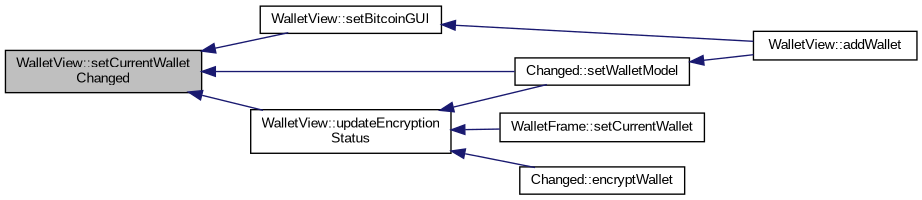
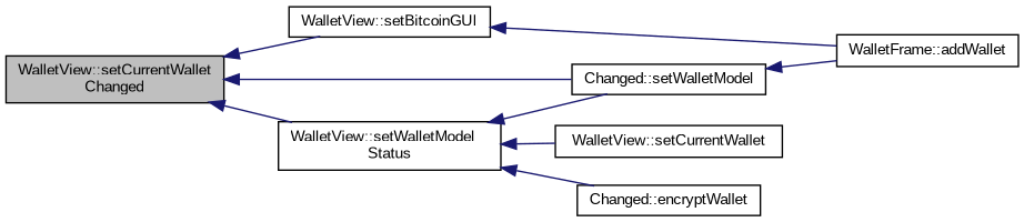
  digraph {
    fontname="Liberation Sans"
    rankdir=LR
    node [color=black fillcolor=white fontname="Liberation Sans" fontsize=10 shape=record style=filled]
    edge [color=midnightblue dir=back fontname="Liberation Sans" fontsize=10 labelfontname=Helvetica labelfontsize=10 style=solid]
    n1 [fillcolor=grey75 fontcolor=black height=0.2 label="WalletView::setCurrentWallet\lChanged" width=0.4]
    n2 [height=0.2 label="WalletView::setBitcoinGUI" width=0.4]
    n3 [height=0.2 label="Changed::setWalletModel" width=0.4]
-   n4 [height=0.2 label="WalletView::updateEncryption\lStatus" width=0.4]
-   n5 [height=0.2 label="WalletView::addWallet" width=0.4]
-   n6 [height=0.2 label="WalletFrame::setCurrentWallet" width=0.4]
+   n4 [height=0.2 label="WalletView::setWalletModel\lStatus" width=0.4]
+   n5 [height=0.2 label="WalletFrame::addWallet" width=0.4]
+   n6 [height=0.2 label="WalletView::setCurrentWallet" width=0.4]
    n7 [height=0.2 label="Changed::encryptWallet" width=0.4]
    n1 -> n2
    n1 -> n3
    n1 -> n4
    n2 -> n5
    n3 -> n5
    n4 -> n3
    n4 -> n6
    n4 -> n7
  }
